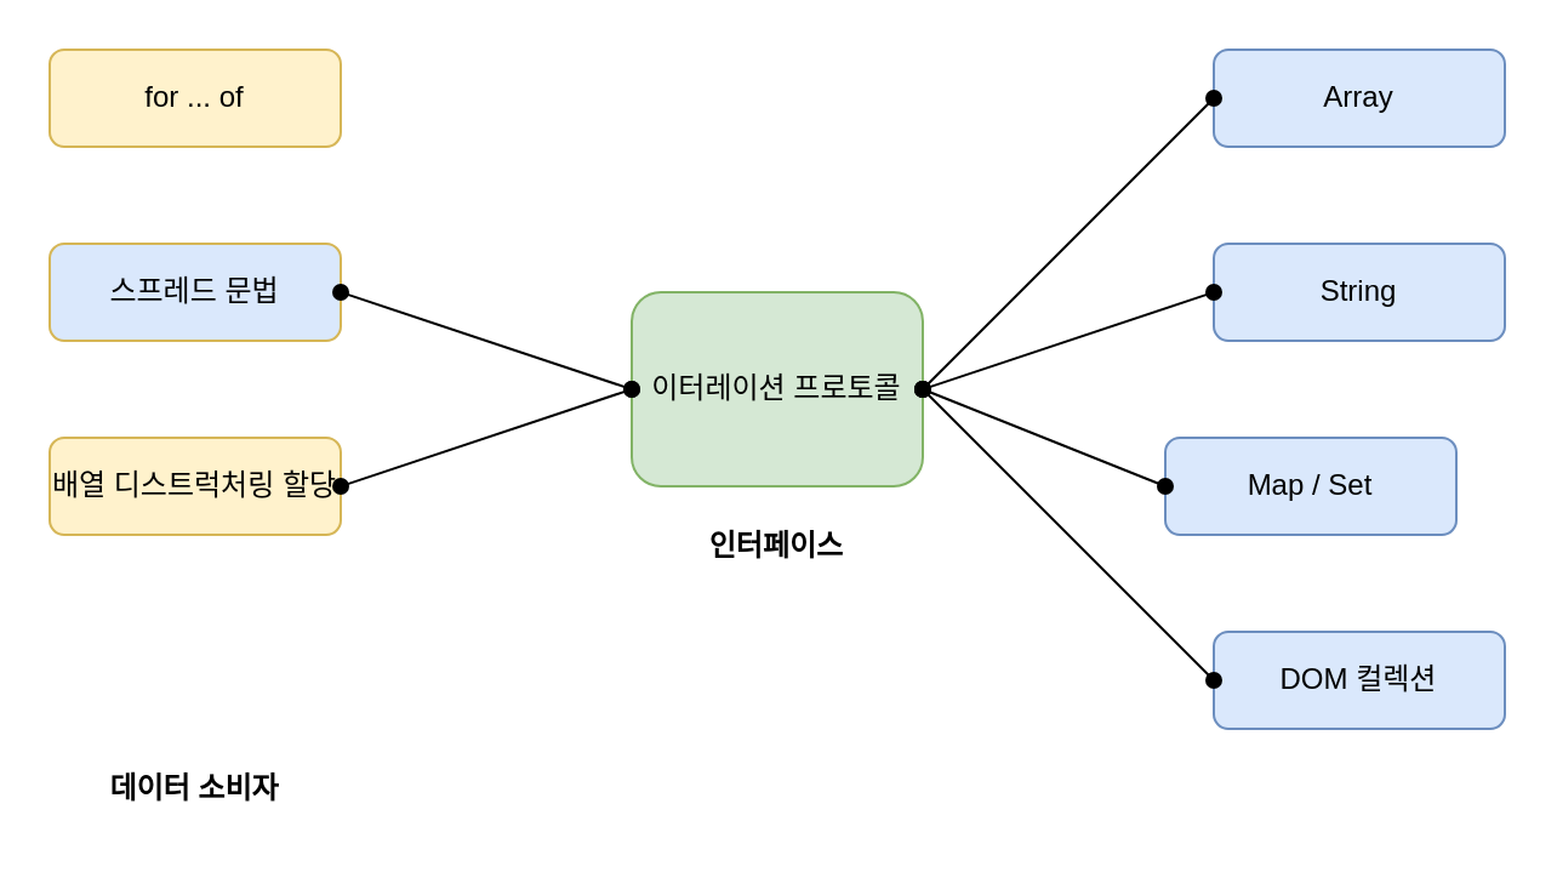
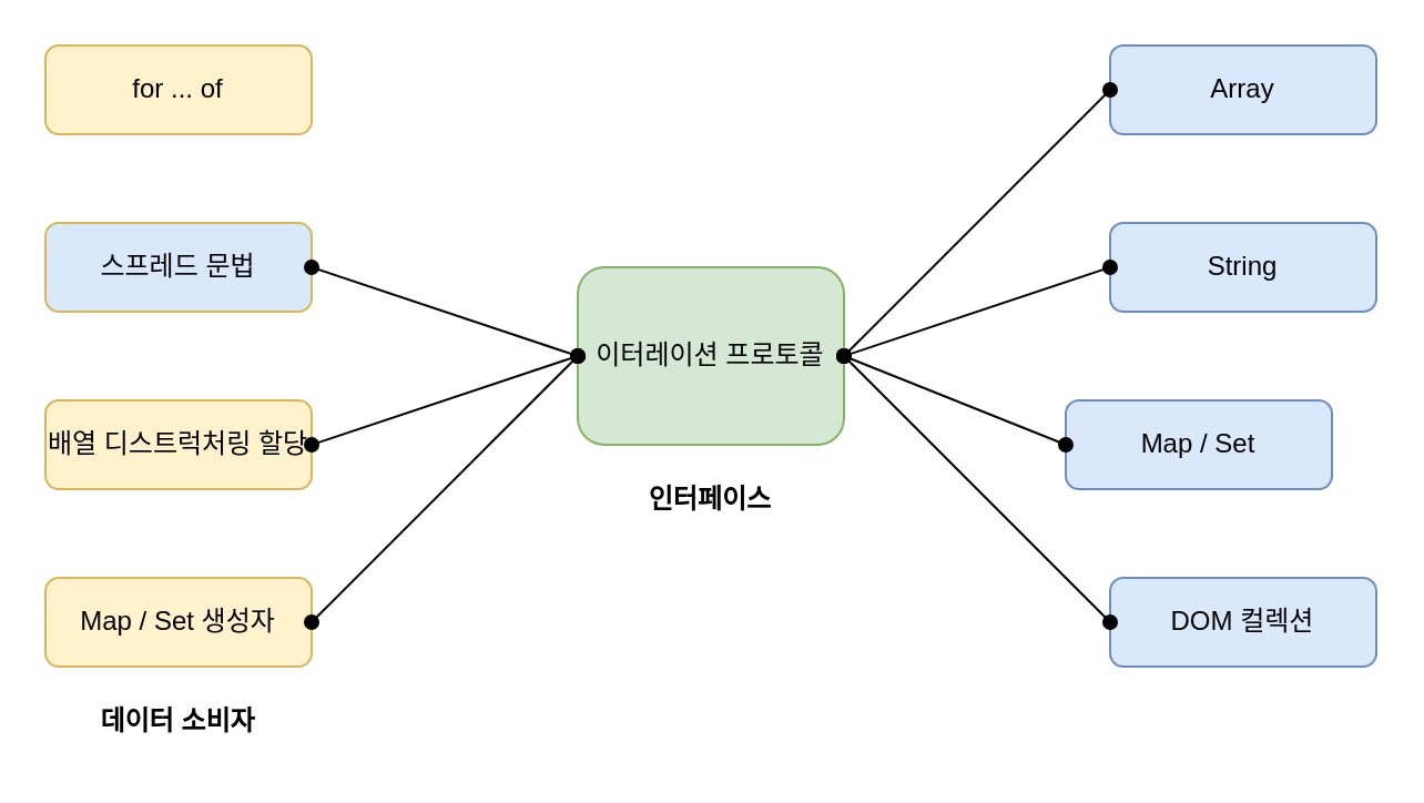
  <mxCell id="0" />
  <mxCell id="1" parent="0" />
  <mxCell id="2" value="for ... of" style="rounded=1;whiteSpace=wrap;html=1;fillColor=#fff2cc;strokeColor=#d6b656;" vertex="1" parent="1"><mxGeometry x="20" y="20" width="120" height="40" as="geometry" /></mxCell>
  <mxCell id="3" value="스프레드 문법" style="rounded=1;whiteSpace=wrap;html=1;fillColor=#dae8fc;strokeColor=#d6b656;" vertex="1" parent="1"><mxGeometry x="20" y="100" width="120" height="40" as="geometry" /></mxCell>
  <mxCell id="4" value="배열 디스트럭처링 할당" style="rounded=1;whiteSpace=wrap;html=1;fillColor=#fff2cc;strokeColor=#d6b656;" vertex="1" parent="1"><mxGeometry x="20" y="180" width="120" height="40" as="geometry" /></mxCell>
+ <mxCell id="5" value="Map / Set 생성자" style="rounded=1;whiteSpace=wrap;html=1;fillColor=#fff2cc;strokeColor=#d6b656;" vertex="1" parent="1"><mxGeometry x="20" y="260" width="120" height="40" as="geometry" /></mxCell>
  <mxCell id="6" value="이터레이션 프로토콜" style="rounded=1;whiteSpace=wrap;html=1;fillColor=#d5e8d4;strokeColor=#82b366;" vertex="1" parent="1"><mxGeometry x="260" y="120" width="120" height="80" as="geometry" /></mxCell>
  <mxCell id="7" value="Array" style="rounded=1;whiteSpace=wrap;html=1;fillColor=#dae8fc;strokeColor=#6c8ebf;" vertex="1" parent="1"><mxGeometry x="500" y="20" width="120" height="40" as="geometry" /></mxCell>
  <mxCell id="8" value="String" style="rounded=1;whiteSpace=wrap;html=1;fillColor=#dae8fc;strokeColor=#6c8ebf;" vertex="1" parent="1"><mxGeometry x="500" y="100" width="120" height="40" as="geometry" /></mxCell>
  <mxCell id="9" value="Map / Set" style="rounded=1;whiteSpace=wrap;html=1;fillColor=#dae8fc;strokeColor=#6c8ebf;" vertex="1" parent="1"><mxGeometry x="480" y="180" width="120" height="40" as="geometry" /></mxCell>
  <mxCell id="10" value="DOM 컬렉션" style="rounded=1;whiteSpace=wrap;html=1;fillColor=#dae8fc;strokeColor=#6c8ebf;" vertex="1" parent="1"><mxGeometry x="500" y="260" width="120" height="40" as="geometry" /></mxCell>
  <mxCell id="11" value="" style="endArrow=oval;startArrow=oval;html=1;rounded=0;exitX=1;exitY=0.5;exitDx=0;exitDy=0;startFill=1;endFill=1;" edge="1" parent="1" source="3"><mxGeometry width="50" height="50" relative="1" as="geometry"><mxPoint x="330" y="190" as="sourcePoint" /><mxPoint x="260" y="160" as="targetPoint" /></mxGeometry></mxCell>
  <mxCell id="12" value="" style="endArrow=oval;startArrow=oval;html=1;rounded=0;exitX=1;exitY=0.5;exitDx=0;exitDy=0;startFill=1;endFill=1;" edge="1" parent="1" source="4"><mxGeometry width="50" height="50" relative="1" as="geometry"><mxPoint x="330" y="190" as="sourcePoint" /><mxPoint x="260" y="160" as="targetPoint" /></mxGeometry></mxCell>
+ <mxCell id="13" value="" style="endArrow=oval;startArrow=oval;html=1;rounded=0;entryX=0;entryY=0.5;entryDx=0;entryDy=0;exitX=1;exitY=0.5;exitDx=0;exitDy=0;startFill=1;endFill=1;" edge="1" parent="1" source="5" target="6"><mxGeometry width="50" height="50" relative="1" as="geometry"><mxPoint x="330" y="190" as="sourcePoint" /><mxPoint x="380" y="140" as="targetPoint" /></mxGeometry></mxCell>
  <mxCell id="14" value="" style="endArrow=oval;startArrow=oval;html=1;rounded=0;exitX=1;exitY=0.5;exitDx=0;exitDy=0;startFill=1;endFill=1;entryX=0;entryY=0.5;entryDx=0;entryDy=0;" edge="1" parent="1" source="6" target="7"><mxGeometry width="50" height="50" relative="1" as="geometry"><mxPoint x="294" y="50" as="sourcePoint" /><mxPoint x="414" y="90" as="targetPoint" /></mxGeometry></mxCell>
  <mxCell id="15" value="" style="endArrow=oval;startArrow=oval;html=1;rounded=0;exitX=1;exitY=0.5;exitDx=0;exitDy=0;startFill=1;endFill=1;entryX=0;entryY=0.5;entryDx=0;entryDy=0;" edge="1" parent="1" source="6" target="8"><mxGeometry width="50" height="50" relative="1" as="geometry"><mxPoint x="160" y="140" as="sourcePoint" /><mxPoint x="280" y="180" as="targetPoint" /></mxGeometry></mxCell>
  <mxCell id="16" value="" style="endArrow=oval;startArrow=oval;html=1;rounded=0;exitX=1;exitY=0.5;exitDx=0;exitDy=0;startFill=1;endFill=1;entryX=0;entryY=0.5;entryDx=0;entryDy=0;" edge="1" parent="1" source="6" target="9"><mxGeometry width="50" height="50" relative="1" as="geometry"><mxPoint x="170" y="150" as="sourcePoint" /><mxPoint x="290" y="190" as="targetPoint" /></mxGeometry></mxCell>
  <mxCell id="17" value="" style="endArrow=oval;startArrow=oval;html=1;rounded=0;exitX=1;exitY=0.5;exitDx=0;exitDy=0;startFill=1;endFill=1;entryX=0;entryY=0.5;entryDx=0;entryDy=0;" edge="1" parent="1" source="6" target="10"><mxGeometry width="50" height="50" relative="1" as="geometry"><mxPoint x="180" y="160" as="sourcePoint" /><mxPoint x="300" y="200" as="targetPoint" /></mxGeometry></mxCell>
  <mxCell id="18" value="&lt;b&gt;인터페이스&lt;/b&gt;" style="text;html=1;strokeColor=none;fillColor=none;align=center;verticalAlign=middle;whiteSpace=wrap;rounded=0;" vertex="1" parent="1"><mxGeometry x="265" y="210" width="110" height="30" as="geometry" /></mxCell>
  <mxCell id="19" value="&lt;b&gt;데이터 소비자&lt;/b&gt;" style="text;html=1;strokeColor=none;fillColor=none;align=center;verticalAlign=middle;whiteSpace=wrap;rounded=0;" vertex="1" parent="1"><mxGeometry x="25" y="310" width="110" height="30" as="geometry" /></mxCell>
